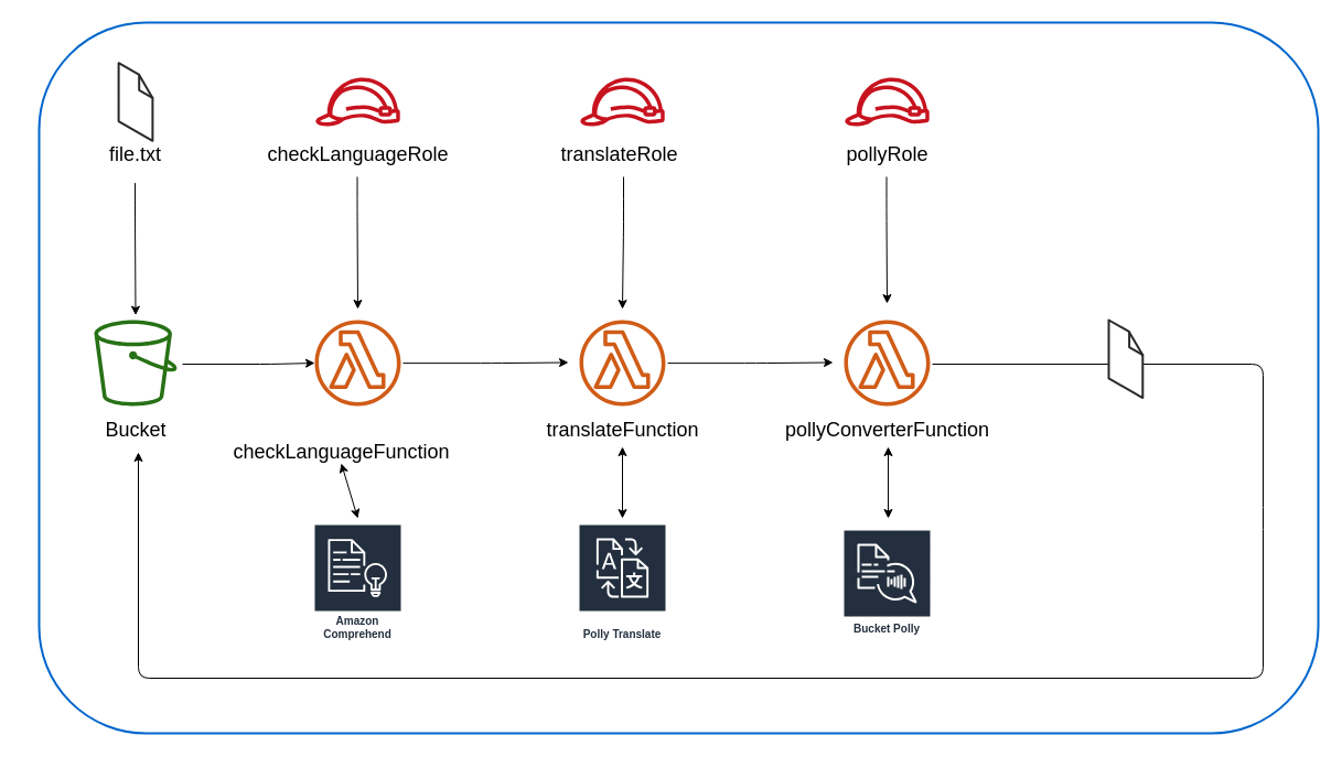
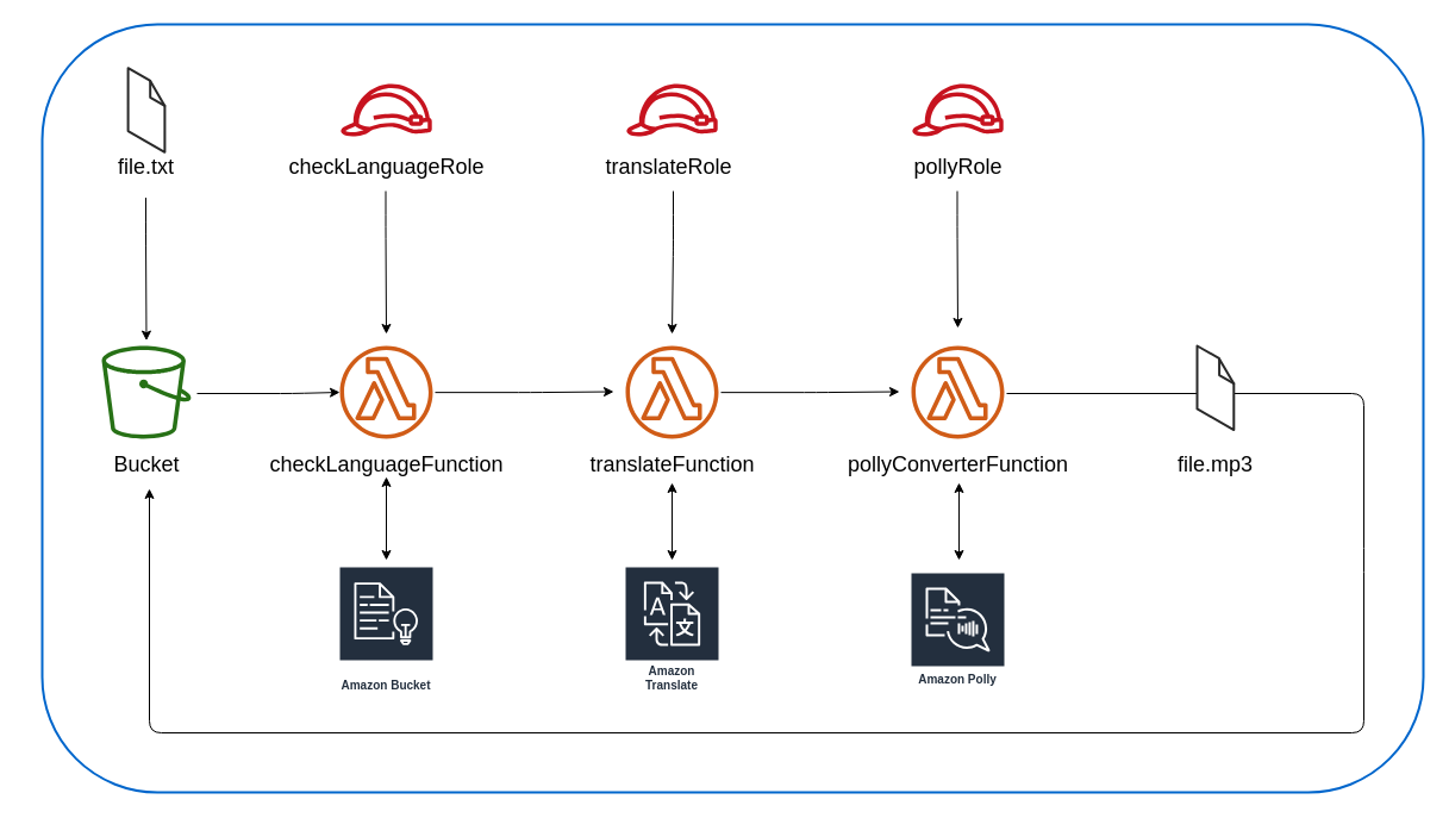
  <mxCell id="0" />
  <mxCell id="1" parent="0" />
  <mxCell id="2" value="" style="rounded=1;whiteSpace=wrap;html=1;gradientDirection=north;strokeWidth=2;strokeColor=#0066CC;perimeterSpacing=1;" parent="1" vertex="1"><mxGeometry x="35" y="20" width="1160" height="645" as="geometry" /></mxCell>
  <mxCell id="3" value="" style="outlineConnect=0;fontColor=#232F3E;gradientColor=none;fillColor=#D05C17;strokeColor=none;dashed=0;verticalLabelPosition=bottom;verticalAlign=top;align=center;html=1;fontSize=12;fontStyle=0;aspect=fixed;pointerEvents=1;shape=mxgraph.aws4.lambda_function;" parent="1" vertex="1"><mxGeometry x="285" y="290" width="78" height="78" as="geometry" /></mxCell>
  <mxCell id="4" value="" style="outlineConnect=0;fontColor=#232F3E;gradientColor=none;fillColor=#D05C17;strokeColor=none;dashed=0;verticalLabelPosition=bottom;verticalAlign=top;align=center;html=1;fontSize=12;fontStyle=0;aspect=fixed;pointerEvents=1;shape=mxgraph.aws4.lambda_function;" parent="1" vertex="1"><mxGeometry x="765" y="290" width="78" height="78" as="geometry" /></mxCell>
  <mxCell id="5" value="" style="outlineConnect=0;fontColor=#232F3E;gradientColor=none;fillColor=#D05C17;strokeColor=none;dashed=0;verticalLabelPosition=bottom;verticalAlign=top;align=center;html=1;fontSize=12;fontStyle=0;aspect=fixed;pointerEvents=1;shape=mxgraph.aws4.lambda_function;" parent="1" vertex="1"><mxGeometry x="525" y="290" width="78" height="78" as="geometry" /></mxCell>
  <mxCell id="6" value="" style="outlineConnect=0;fontColor=#232F3E;gradientColor=none;fillColor=#277116;strokeColor=none;dashed=0;verticalLabelPosition=bottom;verticalAlign=top;align=center;html=1;fontSize=12;fontStyle=0;aspect=fixed;pointerEvents=1;shape=mxgraph.aws4.bucket;" parent="1" vertex="1"><mxGeometry x="85" y="290" width="75" height="78" as="geometry" /></mxCell>
  <mxCell id="7" value="" style="outlineConnect=0;fontColor=#232F3E;gradientColor=none;fillColor=#C7131F;strokeColor=none;dashed=0;verticalLabelPosition=bottom;verticalAlign=top;align=center;html=1;fontSize=12;fontStyle=0;aspect=fixed;pointerEvents=1;shape=mxgraph.aws4.role;" parent="1" vertex="1"><mxGeometry x="525" y="70" width="78" height="44" as="geometry" /></mxCell>
  <mxCell id="8" value="" style="endArrow=classic;html=1;" parent="1" edge="1"><mxGeometry width="50" height="50" relative="1" as="geometry"><mxPoint x="165" y="330" as="sourcePoint" /><mxPoint x="285" y="329" as="targetPoint" /><Array as="points"><mxPoint x="245" y="330" /></Array></mxGeometry></mxCell>
  <mxCell id="9" value="" style="endArrow=classic;html=1;" parent="1" edge="1"><mxGeometry width="50" height="50" relative="1" as="geometry"><mxPoint x="365" y="329.14" as="sourcePoint" /><mxPoint x="515" y="328.498" as="targetPoint" /><Array as="points"><mxPoint x="445" y="329.14" /></Array></mxGeometry></mxCell>
  <mxCell id="10" value="" style="endArrow=classic;html=1;" parent="1" edge="1"><mxGeometry width="50" height="50" relative="1" as="geometry"><mxPoint x="605" y="329.14" as="sourcePoint" /><mxPoint x="755" y="328.498" as="targetPoint" /><Array as="points"><mxPoint x="685" y="329.14" /></Array></mxGeometry></mxCell>
  <mxCell id="11" value="" style="endArrow=classic;html=1;" parent="1" edge="1"><mxGeometry width="50" height="50" relative="1" as="geometry"><mxPoint x="565" y="160" as="sourcePoint" /><mxPoint x="564" y="280" as="targetPoint" /><Array as="points"><mxPoint x="565" y="190" /><mxPoint x="565" y="205" /></Array></mxGeometry></mxCell>
  <mxCell id="12" value="" style="endArrow=classic;html=1;" parent="1" edge="1"><mxGeometry width="50" height="50" relative="1" as="geometry"><mxPoint x="845" y="330" as="sourcePoint" /><mxPoint x="125" y="410" as="targetPoint" /><Array as="points"><mxPoint x="1145" y="330" /><mxPoint x="1145" y="470" /><mxPoint x="1145" y="615" /><mxPoint x="125" y="615" /></Array></mxGeometry></mxCell>
  <mxCell id="13" value="&lt;font style=&quot;font-size: 18px&quot;&gt;Bucket&lt;/font&gt;" style="text;html=1;strokeColor=none;fillColor=none;align=center;verticalAlign=middle;whiteSpace=wrap;rounded=0;" parent="1" vertex="1"><mxGeometry x="102.5" y="380" width="40" height="20" as="geometry" /></mxCell>
- <mxCell id="14" value="&lt;span style=&quot;font-size: 18px&quot;&gt;checkLanguageFunction&lt;/span&gt;" style="text;html=1;strokeColor=none;fillColor=none;align=center;verticalAlign=middle;whiteSpace=wrap;rounded=0;" parent="1" vertex="1"><mxGeometry x="206.75" y="400" width="204.5" height="20" as="geometry" /></mxCell>
+ <mxCell id="14" value="&lt;span style=&quot;font-size: 18px&quot;&gt;checkLanguageFunction&lt;/span&gt;" style="text;html=1;strokeColor=none;fillColor=none;align=center;verticalAlign=middle;whiteSpace=wrap;rounded=0;" parent="1" vertex="1"><mxGeometry x="221.75" y="380" width="204.5" height="20" as="geometry" /></mxCell>
  <mxCell id="15" value="&lt;span style=&quot;font-size: 18px&quot;&gt;translateFunction&lt;/span&gt;" style="text;html=1;strokeColor=none;fillColor=none;align=center;verticalAlign=middle;whiteSpace=wrap;rounded=0;" parent="1" vertex="1"><mxGeometry x="444.5" y="380" width="239" height="20" as="geometry" /></mxCell>
  <mxCell id="16" value="&lt;span style=&quot;font-size: 18px&quot;&gt;pollyConverterFunction&lt;/span&gt;" style="text;html=1;strokeColor=none;fillColor=none;align=center;verticalAlign=middle;whiteSpace=wrap;rounded=0;" parent="1" vertex="1"><mxGeometry x="684.5" y="380" width="239" height="20" as="geometry" /></mxCell>
  <mxCell id="17" value="&lt;span style=&quot;font-size: 18px&quot;&gt;translateRole&lt;/span&gt;" style="text;html=1;strokeColor=none;fillColor=none;align=center;verticalAlign=middle;whiteSpace=wrap;rounded=0;" parent="1" vertex="1"><mxGeometry x="459" y="130" width="204.5" height="20" as="geometry" /></mxCell>
- <mxCell id="18" value="Amazon Comprehend" style="outlineConnect=0;fontColor=#232F3E;gradientColor=none;strokeColor=#ffffff;fillColor=#232F3E;dashed=0;verticalLabelPosition=middle;verticalAlign=bottom;align=center;html=1;whiteSpace=wrap;fontSize=10;fontStyle=1;spacing=3;shape=mxgraph.aws4.productIcon;prIcon=mxgraph.aws4.comprehend;rounded=1;" parent="1" vertex="1"><mxGeometry x="284" y="475" width="80" height="110" as="geometry" /></mxCell>
- <mxCell id="19" value="Bucket Polly" style="outlineConnect=0;fontColor=#232F3E;gradientColor=none;strokeColor=#ffffff;fillColor=#232F3E;dashed=0;verticalLabelPosition=middle;verticalAlign=bottom;align=center;html=1;whiteSpace=wrap;fontSize=10;fontStyle=1;spacing=3;shape=mxgraph.aws4.productIcon;prIcon=mxgraph.aws4.polly;rounded=1;" parent="1" vertex="1"><mxGeometry x="764" y="480" width="80" height="100" as="geometry" /></mxCell>
- <mxCell id="20" value="Polly Translate" style="outlineConnect=0;fontColor=#232F3E;gradientColor=none;strokeColor=#ffffff;fillColor=#232F3E;dashed=0;verticalLabelPosition=middle;verticalAlign=bottom;align=center;html=1;whiteSpace=wrap;fontSize=10;fontStyle=1;spacing=3;shape=mxgraph.aws4.productIcon;prIcon=mxgraph.aws4.translate;rounded=1;" parent="1" vertex="1"><mxGeometry x="524" y="475" width="80" height="110" as="geometry" /></mxCell>
+ <mxCell id="18" value="Amazon Bucket" style="outlineConnect=0;fontColor=#232F3E;gradientColor=none;strokeColor=#ffffff;fillColor=#232F3E;dashed=0;verticalLabelPosition=middle;verticalAlign=bottom;align=center;html=1;whiteSpace=wrap;fontSize=10;fontStyle=1;spacing=3;shape=mxgraph.aws4.productIcon;prIcon=mxgraph.aws4.comprehend;rounded=1;" parent="1" vertex="1"><mxGeometry x="284" y="475" width="80" height="110" as="geometry" /></mxCell>
+ <mxCell id="19" value="Amazon Polly" style="outlineConnect=0;fontColor=#232F3E;gradientColor=none;strokeColor=#ffffff;fillColor=#232F3E;dashed=0;verticalLabelPosition=middle;verticalAlign=bottom;align=center;html=1;whiteSpace=wrap;fontSize=10;fontStyle=1;spacing=3;shape=mxgraph.aws4.productIcon;prIcon=mxgraph.aws4.polly;rounded=1;" parent="1" vertex="1"><mxGeometry x="764" y="480" width="80" height="100" as="geometry" /></mxCell>
+ <mxCell id="20" value="Amazon Translate" style="outlineConnect=0;fontColor=#232F3E;gradientColor=none;strokeColor=#ffffff;fillColor=#232F3E;dashed=0;verticalLabelPosition=middle;verticalAlign=bottom;align=center;html=1;whiteSpace=wrap;fontSize=10;fontStyle=1;spacing=3;shape=mxgraph.aws4.productIcon;prIcon=mxgraph.aws4.translate;rounded=1;" parent="1" vertex="1"><mxGeometry x="524" y="475" width="80" height="110" as="geometry" /></mxCell>
  <mxCell id="21" value="" style="endArrow=classic;startArrow=classic;html=1;entryX=0.5;entryY=1;entryDx=0;entryDy=0;" parent="1" target="14" edge="1"><mxGeometry width="50" height="50" relative="1" as="geometry"><mxPoint x="324" y="470" as="sourcePoint" /><mxPoint x="320" y="400" as="targetPoint" /></mxGeometry></mxCell>
  <mxCell id="22" value="" style="endArrow=classic;startArrow=classic;html=1;" parent="1" edge="1"><mxGeometry width="50" height="50" relative="1" as="geometry"><mxPoint x="564" y="470" as="sourcePoint" /><mxPoint x="564" y="405" as="targetPoint" /></mxGeometry></mxCell>
  <mxCell id="23" value="" style="endArrow=classic;startArrow=classic;html=1;" parent="1" edge="1"><mxGeometry width="50" height="50" relative="1" as="geometry"><mxPoint x="805" y="470" as="sourcePoint" /><mxPoint x="805" y="405" as="targetPoint" /></mxGeometry></mxCell>
  <mxCell id="24" value="" style="outlineConnect=0;fontColor=#232F3E;gradientColor=none;fillColor=#C7131F;strokeColor=none;dashed=0;verticalLabelPosition=bottom;verticalAlign=top;align=center;html=1;fontSize=12;fontStyle=0;aspect=fixed;pointerEvents=1;shape=mxgraph.aws4.role;" vertex="1" parent="1"><mxGeometry x="285" y="70" width="78" height="44" as="geometry" /></mxCell>
  <mxCell id="25" value="" style="outlineConnect=0;fontColor=#232F3E;gradientColor=none;fillColor=#C7131F;strokeColor=none;dashed=0;verticalLabelPosition=bottom;verticalAlign=top;align=center;html=1;fontSize=12;fontStyle=0;aspect=fixed;pointerEvents=1;shape=mxgraph.aws4.role;" vertex="1" parent="1"><mxGeometry x="765" y="70" width="78" height="44" as="geometry" /></mxCell>
  <mxCell id="26" value="&lt;span style=&quot;font-size: 18px&quot;&gt;pollyRole&lt;/span&gt;" style="text;html=1;strokeColor=none;fillColor=none;align=center;verticalAlign=middle;whiteSpace=wrap;rounded=0;" vertex="1" parent="1"><mxGeometry x="701.75" y="130" width="204.5" height="20" as="geometry" /></mxCell>
  <mxCell id="27" value="&lt;span style=&quot;font-size: 18px&quot;&gt;checkLanguageRole&lt;/span&gt;" style="text;html=1;strokeColor=none;fillColor=none;align=center;verticalAlign=middle;whiteSpace=wrap;rounded=0;" vertex="1" parent="1"><mxGeometry x="221.75" y="130" width="204.5" height="20" as="geometry" /></mxCell>
  <mxCell id="28" value="" style="endArrow=classic;html=1;" edge="1" parent="1"><mxGeometry width="50" height="50" relative="1" as="geometry"><mxPoint x="323.5" y="160" as="sourcePoint" /><mxPoint x="324" y="280" as="targetPoint" /><Array as="points"><mxPoint x="323.5" y="190" /></Array></mxGeometry></mxCell>
  <mxCell id="29" value="" style="endArrow=classic;html=1;" edge="1" parent="1"><mxGeometry width="50" height="50" relative="1" as="geometry"><mxPoint x="803.5" y="160" as="sourcePoint" /><mxPoint x="804" y="275" as="targetPoint" /><Array as="points"><mxPoint x="803.5" y="190" /></Array></mxGeometry></mxCell>
  <mxCell id="30" value="" style="verticalLabelPosition=bottom;html=1;verticalAlign=top;strokeWidth=1;align=center;outlineConnect=0;dashed=0;outlineConnect=0;shape=mxgraph.aws3d.file;aspect=fixed;strokeColor=#292929;" vertex="1" parent="1"><mxGeometry x="107.1" y="56.7" width="30.8" height="70.6" as="geometry" /></mxCell>
  <mxCell id="31" value="" style="endArrow=classic;html=1;" edge="1" parent="1"><mxGeometry width="50" height="50" relative="1" as="geometry"><mxPoint x="122" y="165.6" as="sourcePoint" /><mxPoint x="122.5" y="285.6" as="targetPoint" /><Array as="points"><mxPoint x="122" y="195.6" /></Array></mxGeometry></mxCell>
  <mxCell id="32" value="" style="verticalLabelPosition=bottom;html=1;verticalAlign=top;strokeWidth=1;align=center;outlineConnect=0;dashed=0;outlineConnect=0;shape=mxgraph.aws3d.file;aspect=fixed;strokeColor=#292929;" vertex="1" parent="1"><mxGeometry x="1005" y="290" width="30.8" height="70.6" as="geometry" /></mxCell>
+ <mxCell id="33" value="&lt;span style=&quot;font-size: 18px&quot;&gt;file.mp3&lt;/span&gt;" style="text;html=1;strokeColor=none;fillColor=none;align=center;verticalAlign=middle;whiteSpace=wrap;rounded=0;" vertex="1" parent="1"><mxGeometry x="931.97" y="380" width="176.85" height="20" as="geometry" /></mxCell>
  <mxCell id="34" value="&lt;span style=&quot;font-size: 18px&quot;&gt;file.txt&lt;/span&gt;" style="text;html=1;strokeColor=none;fillColor=none;align=center;verticalAlign=middle;whiteSpace=wrap;rounded=0;" vertex="1" parent="1"><mxGeometry x="20.25" y="130" width="204.5" height="20" as="geometry" /></mxCell>
